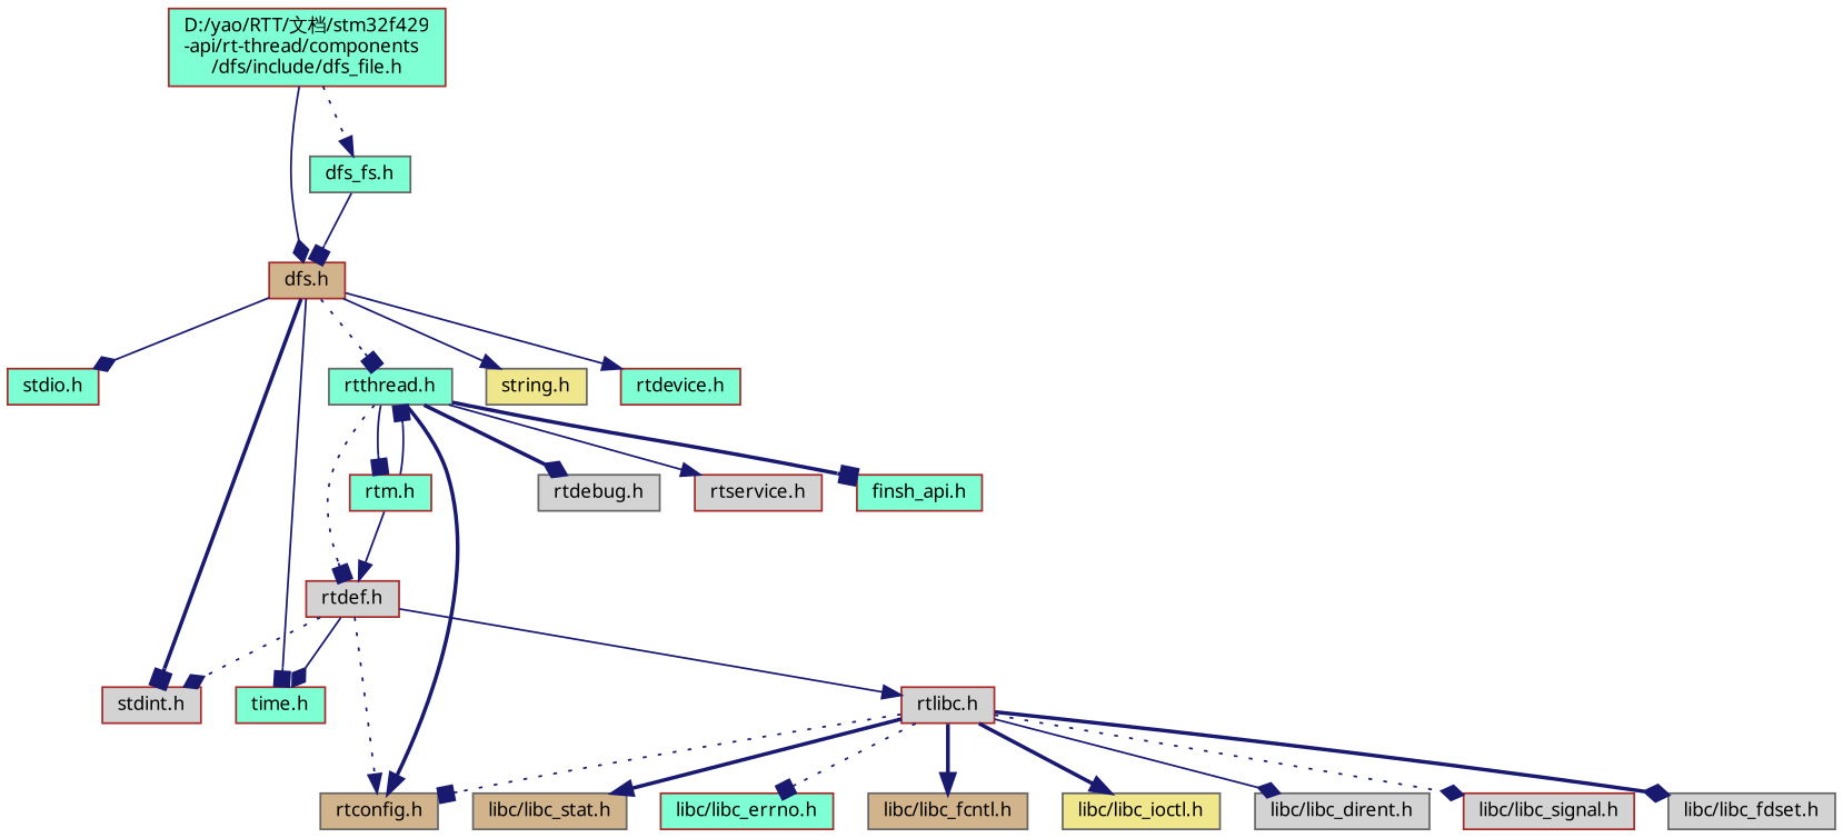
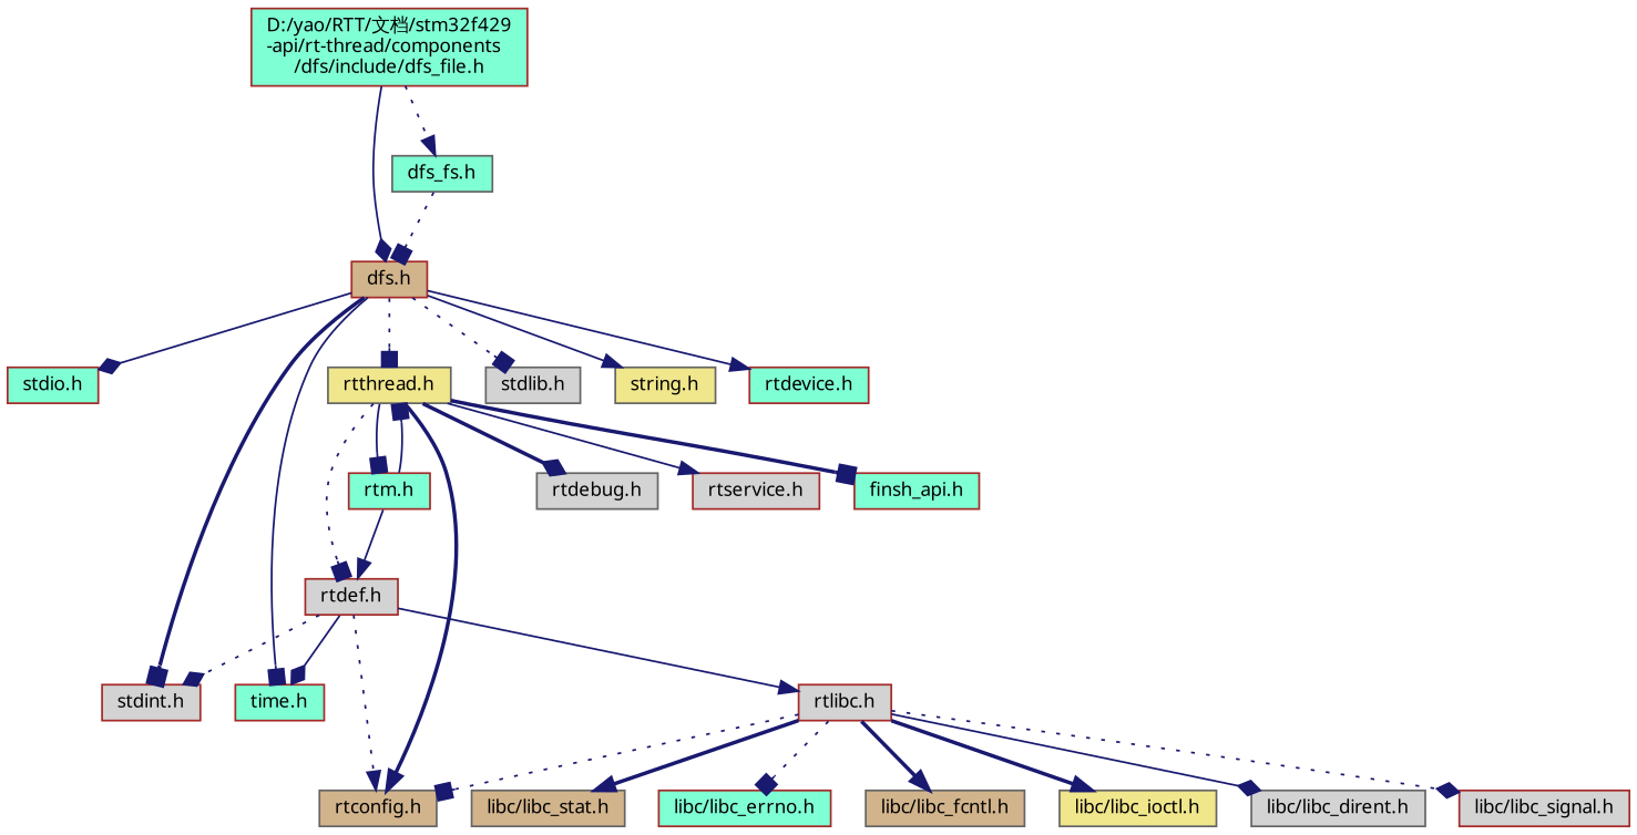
  digraph {
    node [color=brown fillcolor=lightgrey fontname="FreeSans.ttf" fontsize=10 shape=record style=filled]
    edge [arrowhead=normal color=midnightblue fontname="FreeSans.ttf" fontsize=10 labelfontname="FreeSans.ttf" labelfontsize=10 style=solid]
    n1 [fillcolor=aquamarine fontcolor=black height=0.2 label="D:/yao/RTT/文档/stm32f429\l-api/rt-thread/components\l/dfs/include/dfs_file.h" width=0.4]
    n2 [fillcolor=tan height=0.2 label="dfs.h" width=0.4]
    n3 [color=gray40 fillcolor=aquamarine height=0.2 label="dfs_fs.h" width=0.4]
    n4 [fillcolor=aquamarine height=0.2 label="stdio.h" width=0.4]
    n5 [height=0.2 label="stdint.h" width=0.4]
+   n6 [color=gray40 height=0.2 label="stdlib.h" width=0.4]
    n7 [color=gray40 fillcolor=khaki height=0.2 label="string.h" width=0.4]
    n8 [fillcolor=aquamarine height=0.2 label="time.h" width=0.4]
-   n9 [color=gray40 fillcolor=aquamarine height=0.2 label="rtthread.h" width=0.4]
+   n9 [color=gray40 fillcolor=khaki height=0.2 label="rtthread.h" width=0.4]
    n10 [fillcolor=aquamarine height=0.2 label="rtdevice.h" width=0.4]
    n11 [color=gray40 fillcolor=tan height=0.2 label="rtconfig.h" width=0.4]
    n12 [color=gray40 height=0.2 label="rtdebug.h" width=0.4]
    n13 [height=0.2 label="rtdef.h" width=0.4]
    n14 [height=0.2 label="rtservice.h" width=0.4]
    n15 [fillcolor=aquamarine height=0.2 label="rtm.h" width=0.4]
    n16 [fillcolor=aquamarine height=0.2 label="finsh_api.h" width=0.4]
    n17 [height=0.2 label="rtlibc.h" width=0.4]
    n18 [color=gray40 fillcolor=tan height=0.2 label="libc/libc_stat.h" width=0.4]
    n19 [fillcolor=aquamarine height=0.2 label="libc/libc_errno.h" width=0.4]
    n20 [color=gray40 fillcolor=tan height=0.2 label="libc/libc_fcntl.h" width=0.4]
    n21 [color=gray40 fillcolor=khaki height=0.2 label="libc/libc_ioctl.h" width=0.4]
    n22 [color=gray40 height=0.2 label="libc/libc_dirent.h" width=0.4]
    n23 [height=0.2 label="libc/libc_signal.h" width=0.4]
-   n24 [color=gray40 height=0.2 label="libc/libc_fdset.h" width=0.4]
    n1 -> n2 [arrowhead=diamond]
    n1 -> n3 [style=dotted]
    n2 -> n4 [arrowhead=diamond]
    n2 -> n5 [arrowhead=box style=bold]
+   n2 -> n6 [arrowhead=box style=dotted]
    n2 -> n7
    n2 -> n8 [arrowhead=box]
    n2 -> n9 [arrowhead=box style=dotted]
    n2 -> n10
-   n3 -> n2 [arrowhead=box]
+   n3 -> n2 [arrowhead=box style=dotted]
    n9 -> n11 [style=bold]
    n9 -> n12 [arrowhead=diamond style=bold]
    n9 -> n13 [arrowhead=box style=dotted]
    n9 -> n14
    n9 -> n15 [arrowhead=box]
    n9 -> n16 [arrowhead=box style=bold]
    n13 -> n5 [arrowhead=diamond style=dotted]
    n13 -> n8 [arrowhead=diamond]
    n13 -> n11 [style=dotted]
    n13 -> n17
    n15 -> n9 [arrowhead=box]
    n15 -> n13
    n17 -> n11 [arrowhead=box style=dotted]
    n17 -> n18 [style=bold]
    n17 -> n19 [arrowhead=box style=dotted]
    n17 -> n20 [style=bold]
    n17 -> n21 [style=bold]
    n17 -> n22 [arrowhead=diamond]
    n17 -> n23 [arrowhead=diamond style=dotted]
-   n17 -> n24 [arrowhead=diamond style=bold]
  }
